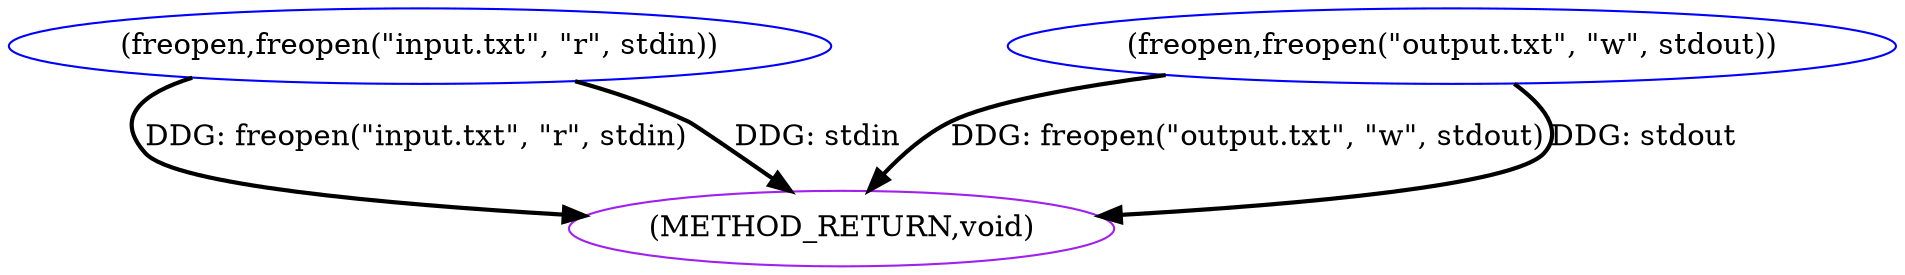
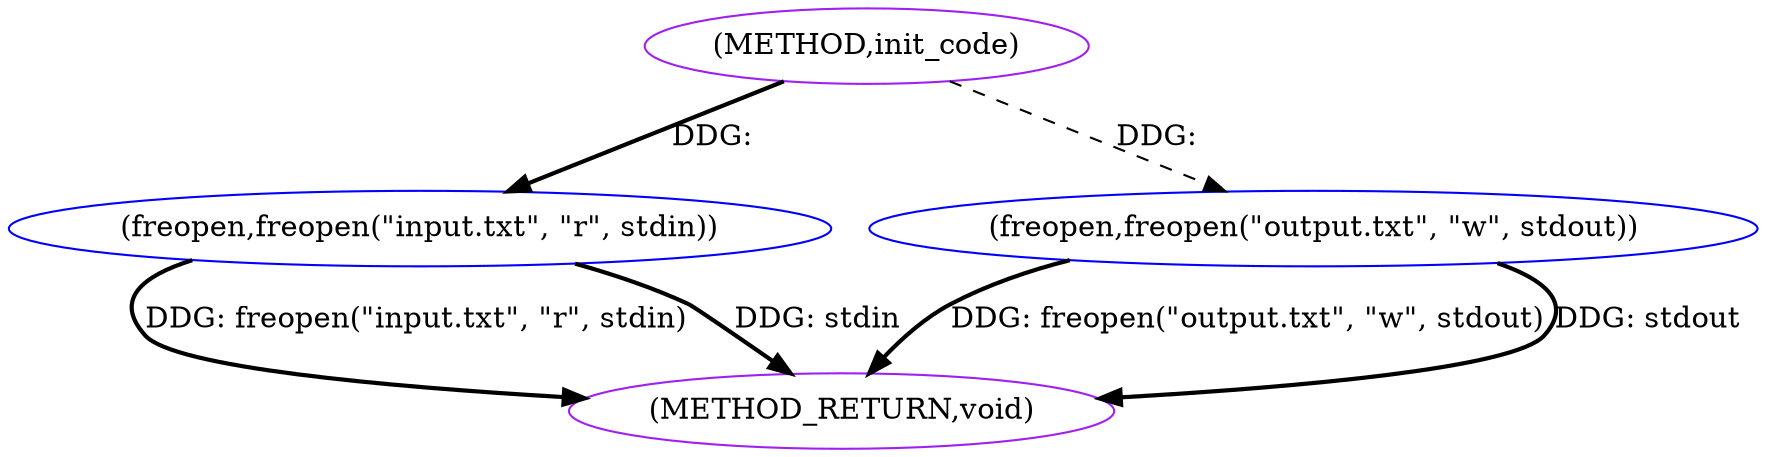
  digraph {
    node [color=purple]
    edge [style=bold]
+   n1 [label="(METHOD,init_code)"]
    n2 [color=blue label="(freopen,freopen(\"input.txt\", \"r\", stdin))"]
    n3 [color=blue label="(freopen,freopen(\"output.txt\", \"w\", stdout))"]
    n4 [label="(METHOD_RETURN,void)"]
+   n1 -> n2 [label="DDG: "]
+   n1 -> n3 [label="DDG: " style=dashed]
    n2 -> n4 [label="DDG: freopen(\"input.txt\", \"r\", stdin)"]
    n2 -> n4 [label="DDG: stdin"]
    n3 -> n4 [label="DDG: freopen(\"output.txt\", \"w\", stdout)"]
    n3 -> n4 [label="DDG: stdout"]
  }
